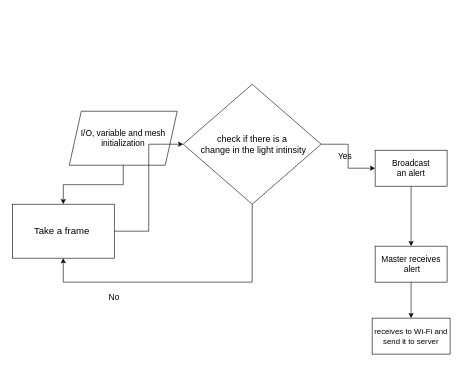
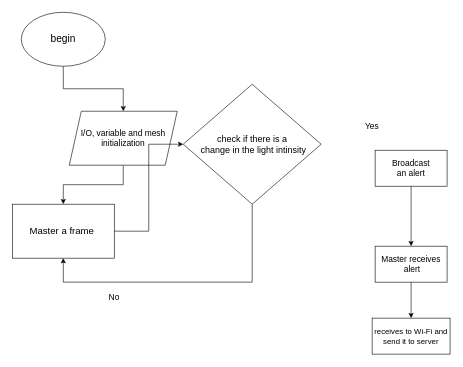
  <mxCell id="0" />
  <mxCell id="1" parent="0" />
+ <mxCell id="2" style="edgeStyle=orthogonalEdgeStyle;rounded=0;orthogonalLoop=1;jettySize=auto;html=1;exitX=0.5;exitY=1;exitDx=0;exitDy=0;entryX=0.5;entryY=0;entryDx=0;entryDy=0;" edge="1" parent="1" source="3" target="5"><mxGeometry relative="1" as="geometry" /></mxCell>
+ <mxCell id="3" value="&lt;font style=&quot;font-size: 17px;&quot;&gt;begin&lt;/font&gt;" style="ellipse;whiteSpace=wrap;html=1;" vertex="1" parent="1"><mxGeometry x="35" y="20" width="140" height="90" as="geometry" /></mxCell>
  <mxCell id="4" style="edgeStyle=orthogonalEdgeStyle;rounded=0;orthogonalLoop=1;jettySize=auto;html=1;exitX=0.5;exitY=1;exitDx=0;exitDy=0;entryX=0.5;entryY=0;entryDx=0;entryDy=0;" edge="1" parent="1" source="5" target="7"><mxGeometry relative="1" as="geometry" /></mxCell>
  <mxCell id="5" value="&lt;font style=&quot;font-size: 14px;&quot;&gt;I/O, variable and mesh initialization&lt;/font&gt;" style="shape=parallelogram;perimeter=parallelogramPerimeter;whiteSpace=wrap;html=1;fixedSize=1;" vertex="1" parent="1"><mxGeometry x="115" y="185" width="180" height="90" as="geometry" /></mxCell>
  <mxCell id="6" style="edgeStyle=orthogonalEdgeStyle;rounded=0;orthogonalLoop=1;jettySize=auto;html=1;exitX=1;exitY=0.5;exitDx=0;exitDy=0;entryX=0;entryY=0.5;entryDx=0;entryDy=0;" edge="1" parent="1" source="7" target="10"><mxGeometry relative="1" as="geometry" /></mxCell>
- <mxCell id="7" value="&lt;font style=&quot;font-size: 16px;&quot;&gt;Take a frame&amp;nbsp;&lt;/font&gt;" style="rounded=0;whiteSpace=wrap;html=1;" vertex="1" parent="1"><mxGeometry x="20" y="340" width="170" height="90" as="geometry" /></mxCell>
- <mxCell id="8" style="edgeStyle=orthogonalEdgeStyle;rounded=0;orthogonalLoop=1;jettySize=auto;html=1;exitX=1;exitY=0.5;exitDx=0;exitDy=0;entryX=0;entryY=0.5;entryDx=0;entryDy=0;" edge="1" parent="1" source="10" target="12"><mxGeometry relative="1" as="geometry" /></mxCell>
+ <mxCell id="7" value="&lt;font style=&quot;font-size: 16px;&quot;&gt;Master a frame&amp;nbsp;&lt;/font&gt;" style="rounded=0;whiteSpace=wrap;html=1;" vertex="1" parent="1"><mxGeometry x="20" y="340" width="170" height="90" as="geometry" /></mxCell>
  <mxCell id="9" style="edgeStyle=orthogonalEdgeStyle;rounded=0;orthogonalLoop=1;jettySize=auto;html=1;exitX=0.5;exitY=1;exitDx=0;exitDy=0;entryX=0.5;entryY=1;entryDx=0;entryDy=0;" edge="1" parent="1" source="10" target="7"><mxGeometry relative="1" as="geometry"><Array as="points"><mxPoint x="420" y="470" /><mxPoint x="105" y="470" /></Array></mxGeometry></mxCell>
  <mxCell id="10" value="&lt;font style=&quot;font-size: 15px;&quot;&gt;check if there is a&lt;br&gt;&amp;nbsp;change in the light intinsity&lt;/font&gt;" style="rhombus;whiteSpace=wrap;html=1;" vertex="1" parent="1"><mxGeometry x="305" y="140" width="230" height="200" as="geometry" /></mxCell>
  <mxCell id="11" style="edgeStyle=orthogonalEdgeStyle;rounded=0;orthogonalLoop=1;jettySize=auto;html=1;exitX=0.5;exitY=1;exitDx=0;exitDy=0;" edge="1" parent="1" source="12"><mxGeometry relative="1" as="geometry"><mxPoint x="685" y="410" as="targetPoint" /></mxGeometry></mxCell>
  <mxCell id="12" value="&lt;font style=&quot;font-size: 14px;&quot;&gt;Broadcast &lt;br&gt;an alert&lt;/font&gt;" style="rounded=0;whiteSpace=wrap;html=1;" vertex="1" parent="1"><mxGeometry x="625" y="250" width="120" height="60" as="geometry" /></mxCell>
- <mxCell id="13" value="&lt;font style=&quot;font-size: 14px;&quot;&gt;Yes&lt;/font&gt;" style="text;html=1;strokeColor=none;fillColor=none;align=center;verticalAlign=middle;whiteSpace=wrap;rounded=0;" vertex="1" parent="1"><mxGeometry x="545" y="245" width="60" height="30" as="geometry" /></mxCell>
+ <mxCell id="13" value="&lt;font style=&quot;font-size: 14px;&quot;&gt;Yes&lt;/font&gt;" style="text;html=1;strokeColor=none;fillColor=none;align=center;verticalAlign=middle;whiteSpace=wrap;rounded=0;" vertex="1" parent="1"><mxGeometry x="590" y="195" width="60" height="30" as="geometry" /></mxCell>
  <mxCell id="14" value="&lt;font style=&quot;font-size: 14px;&quot;&gt;No&lt;/font&gt;" style="text;html=1;strokeColor=none;fillColor=none;align=center;verticalAlign=middle;whiteSpace=wrap;rounded=0;" vertex="1" parent="1"><mxGeometry x="160" y="480" width="60" height="30" as="geometry" /></mxCell>
  <mxCell id="15" style="edgeStyle=orthogonalEdgeStyle;rounded=0;orthogonalLoop=1;jettySize=auto;html=1;exitX=0.5;exitY=1;exitDx=0;exitDy=0;entryX=0.5;entryY=0;entryDx=0;entryDy=0;" edge="1" parent="1" source="16" target="17"><mxGeometry relative="1" as="geometry"><Array as="points"><mxPoint x="685" y="520" /></Array></mxGeometry></mxCell>
  <mxCell id="16" value="&lt;font style=&quot;font-size: 14px;&quot;&gt;Master receives&lt;br&gt;&amp;nbsp;alert&lt;/font&gt;" style="rounded=0;whiteSpace=wrap;html=1;" vertex="1" parent="1"><mxGeometry x="625" y="410" width="120" height="60" as="geometry" /></mxCell>
  <mxCell id="17" value="&lt;font style=&quot;font-size: 13px;&quot;&gt;receives to Wi-Fi and send it to server&lt;/font&gt;" style="rounded=0;whiteSpace=wrap;html=1;" vertex="1" parent="1"><mxGeometry x="620" y="530" width="130" height="60" as="geometry" /></mxCell>
